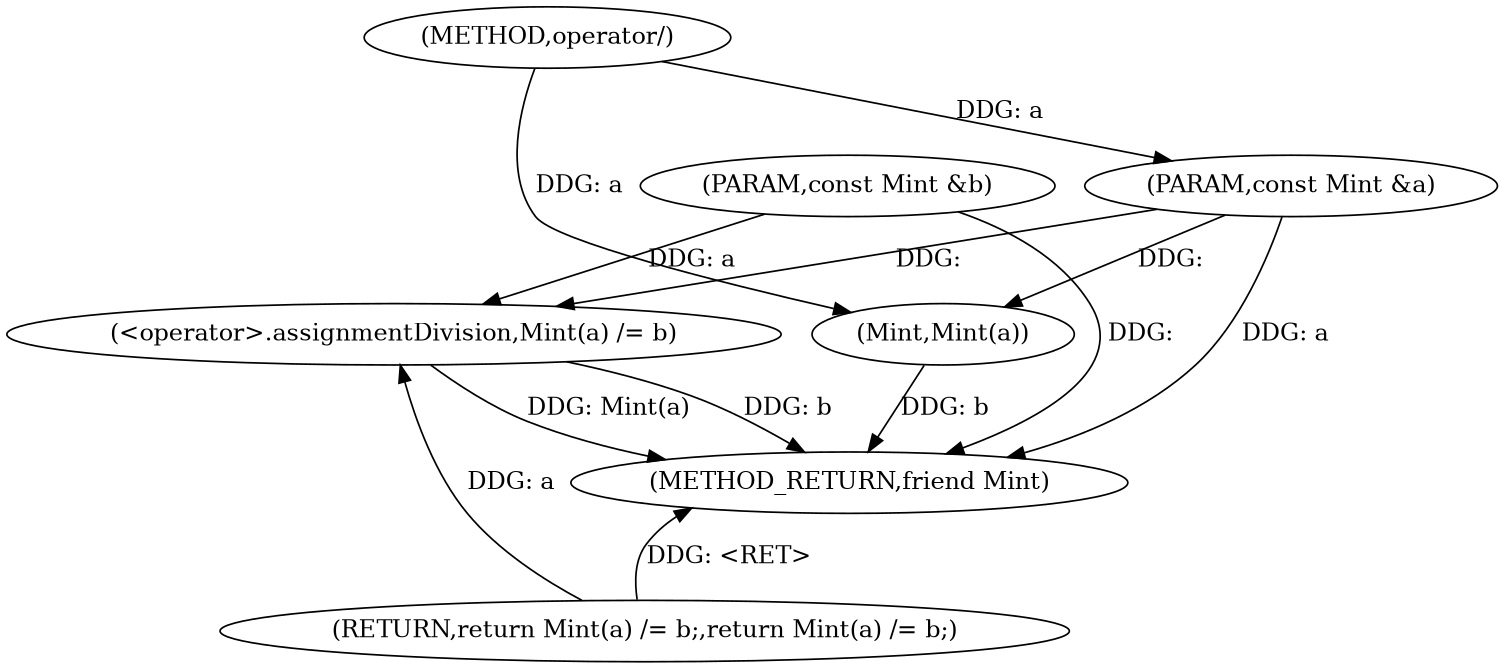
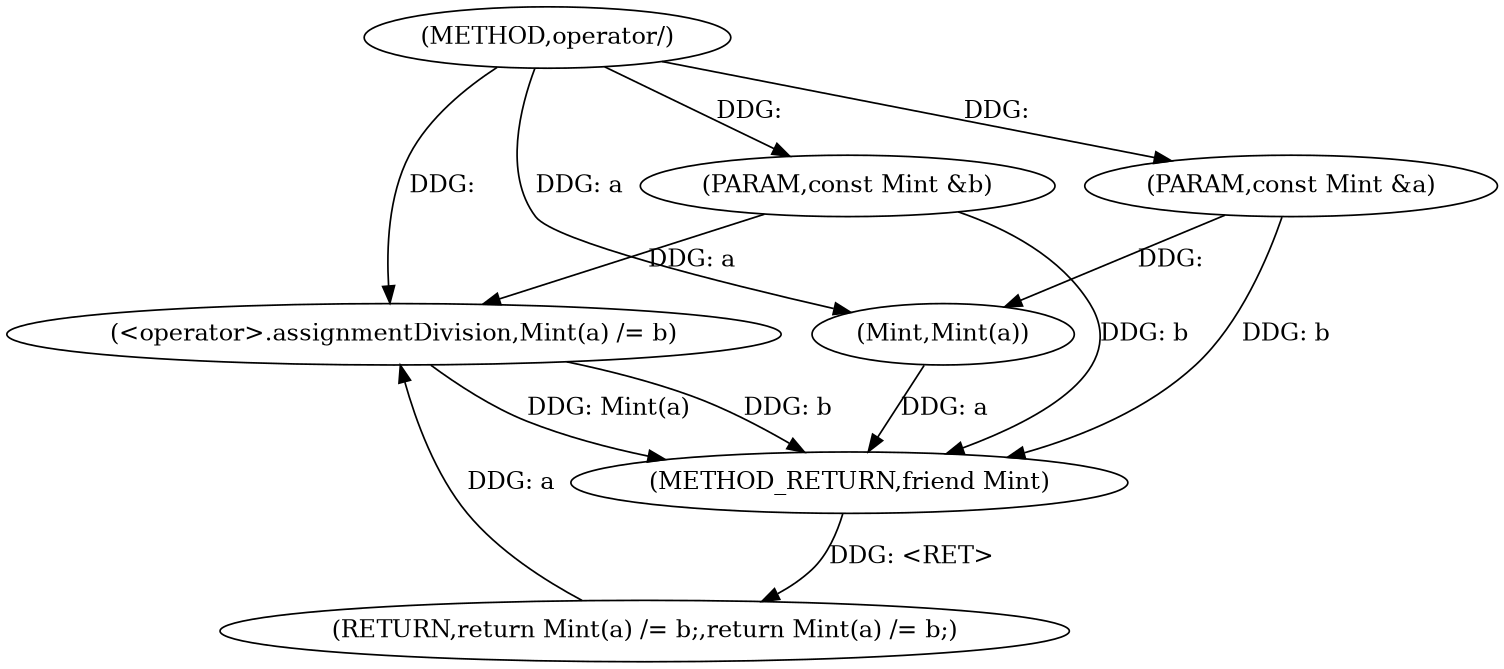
  digraph {
    n1 [label="(METHOD,operator/)"]
    n2 [label="(PARAM,const Mint &a)"]
    n3 [label="(PARAM,const Mint &b)"]
    n4 [label="(<operator>.assignmentDivision,Mint(a) /= b)"]
    n5 [label="(Mint,Mint(a))"]
    n6 [label="(METHOD_RETURN,friend Mint)"]
    n7 [label="(RETURN,return Mint(a) /= b;,return Mint(a) /= b;)"]
-   n1 -> n2 [label="DDG: a"]
-   n2 -> n4 [label="DDG: "]
+   n1 -> n2 [label="DDG: "]
+   n1 -> n3 [label="DDG: "]
+   n1 -> n4 [label="DDG: "]
    n1 -> n5 [label="DDG: a"]
    n2 -> n5 [label="DDG: "]
-   n2 -> n6 [label="DDG: a"]
+   n2 -> n6 [label="DDG: b"]
    n3 -> n4 [label="DDG: a"]
-   n3 -> n6 [label="DDG: "]
+   n3 -> n6 [label="DDG: b"]
    n4 -> n6 [label="DDG: Mint(a)"]
    n4 -> n6 [label="DDG: b"]
-   n5 -> n6 [label="DDG: b"]
+   n5 -> n6 [label="DDG: a"]
    n7 -> n4 [label="DDG: a"]
-   n7 -> n6 [label="DDG: <RET>"]
+   n6 -> n7 [label="DDG: <RET>"]
  }
